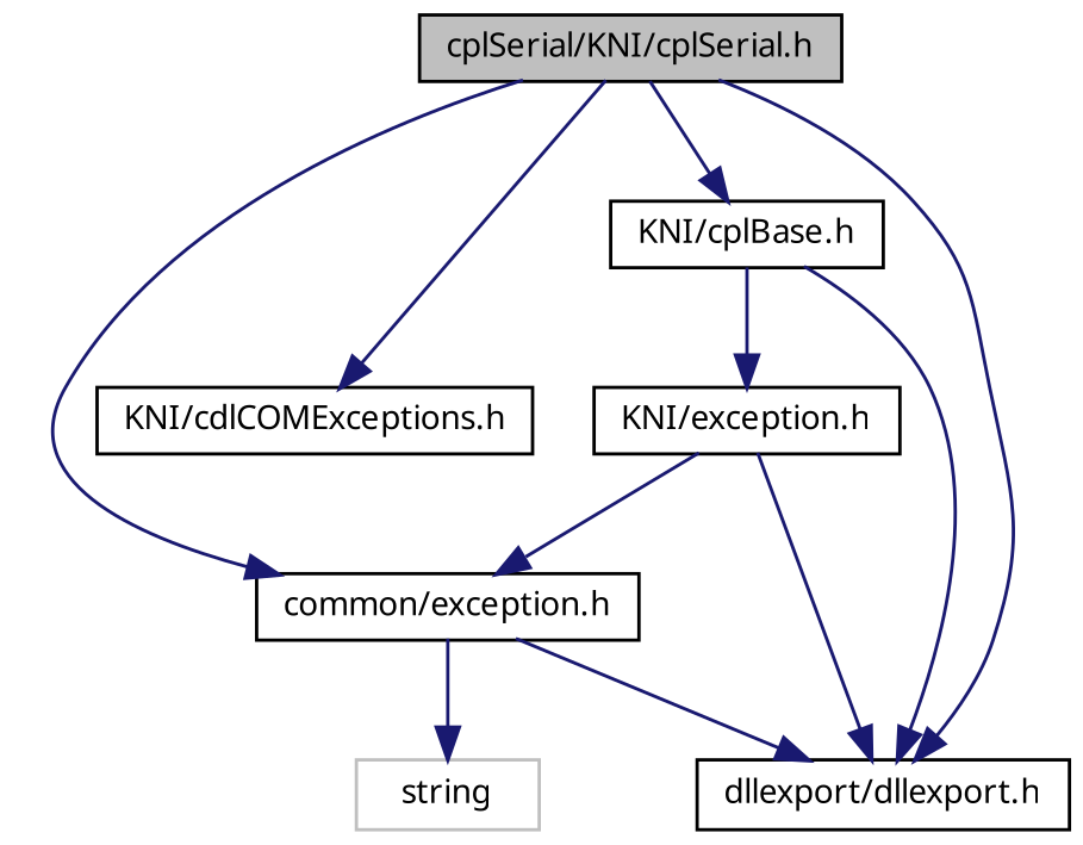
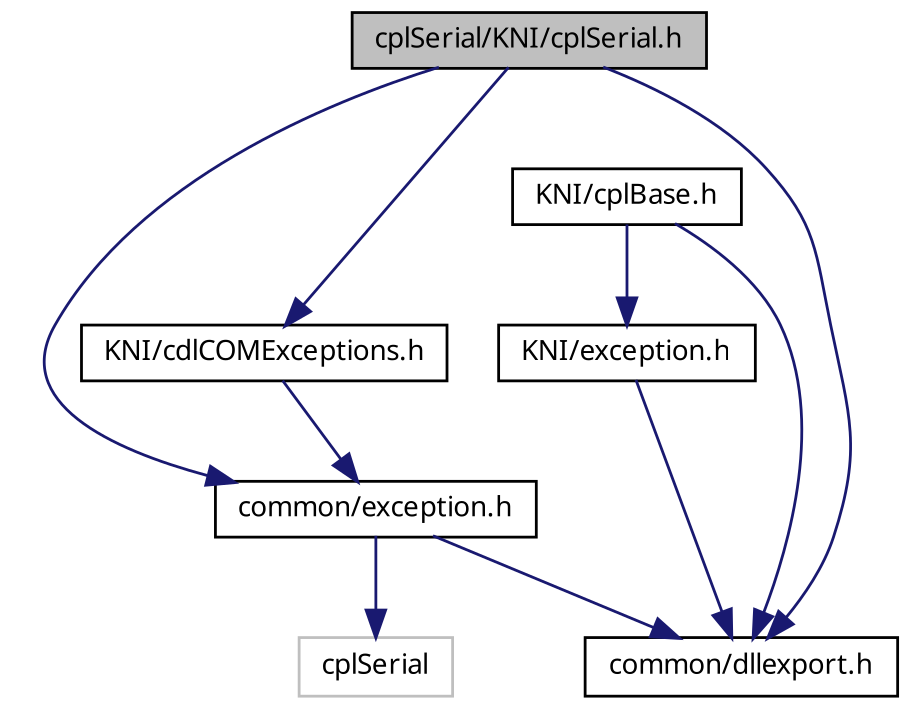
  digraph {
    node [color=black fillcolor=white fontname="FreeSans.ttf" fontsize=10 shape=record style=filled]
    edge [color=midnightblue fontname="FreeSans.ttf" fontsize=10 labelfontname="FreeSans.ttf" labelfontsize=10 style=solid]
    n1 [fillcolor=grey75 fontcolor=black height=0.2 label="cplSerial/KNI/cplSerial.h" width=0.4]
-   n2 [height=0.2 label="dllexport/dllexport.h" width=0.4]
+   n2 [height=0.2 label="common/dllexport.h" width=0.4]
    n3 [height=0.2 label="common/exception.h" width=0.4]
    n4 [height=0.2 label="KNI/cplBase.h" width=0.4]
    n5 [height=0.2 label="KNI/cdlCOMExceptions.h" width=0.4]
-   n6 [color=grey75 height=0.2 label=string width=0.4]
+   n6 [color=grey75 height=0.2 label=cplSerial width=0.4]
    n7 [height=0.2 label="KNI/exception.h" width=0.4]
    n1 -> n2
    n1 -> n3
-   n1 -> n4
    n1 -> n5
    n3 -> n2
    n3 -> n6
    n4 -> n2
    n4 -> n7
-   n7 -> n3
+   n5 -> n3
    n7 -> n2
  }
